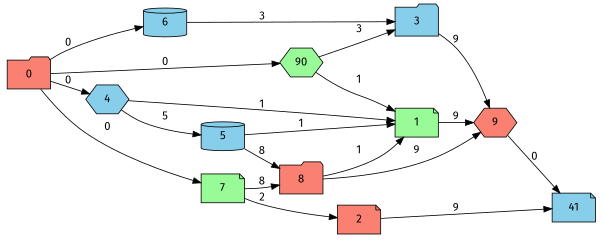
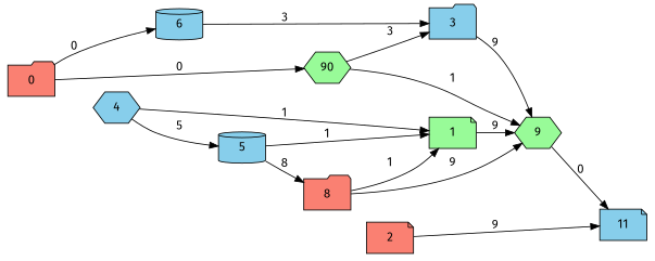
  digraph {
    fontname="Fira Sans"
    rankdir=LR
    node [fillcolor=skyblue fontname="Fira Sans" shape=note style=filled]
    edge [fontname="Fira Sans"]
    6 [shape=cylinder]
    3 [shape=folder]
-   9 [fillcolor=salmon shape=hexagon]
+   9 [fillcolor=palegreen shape=hexagon]
    8 [fillcolor=salmon shape=folder]
    1 [fillcolor=palegreen]
-   11 [label=41]
+   11
    4 [shape=hexagon]
    5 [shape=cylinder]
-   7 [fillcolor=palegreen]
    2 [fillcolor=salmon]
    0 [fillcolor=salmon shape=folder]
    n12 [fillcolor=palegreen label=90 shape=hexagon]
    6 -> 3 [label=3]
    3 -> 9 [label=9]
    9 -> 11 [label=0]
    8 -> 9 [label=9]
    8 -> 1 [label=1]
    1 -> 9 [label=9]
    4 -> 1 [label=1]
    4 -> 5 [label=5]
    5 -> 8 [label=8]
    5 -> 1 [label=1]
-   7 -> 8 [label=8]
-   7 -> 2 [label=2]
    2 -> 11 [label=9]
    0 -> 6 [label=0]
-   0 -> 4 [label=0]
-   0 -> 7 [label=0]
    0 -> n12 [label=0]
    n12 -> 3 [label=3]
-   n12 -> 1 [label=1]
+   n12 -> 9 [label=1]
  }
